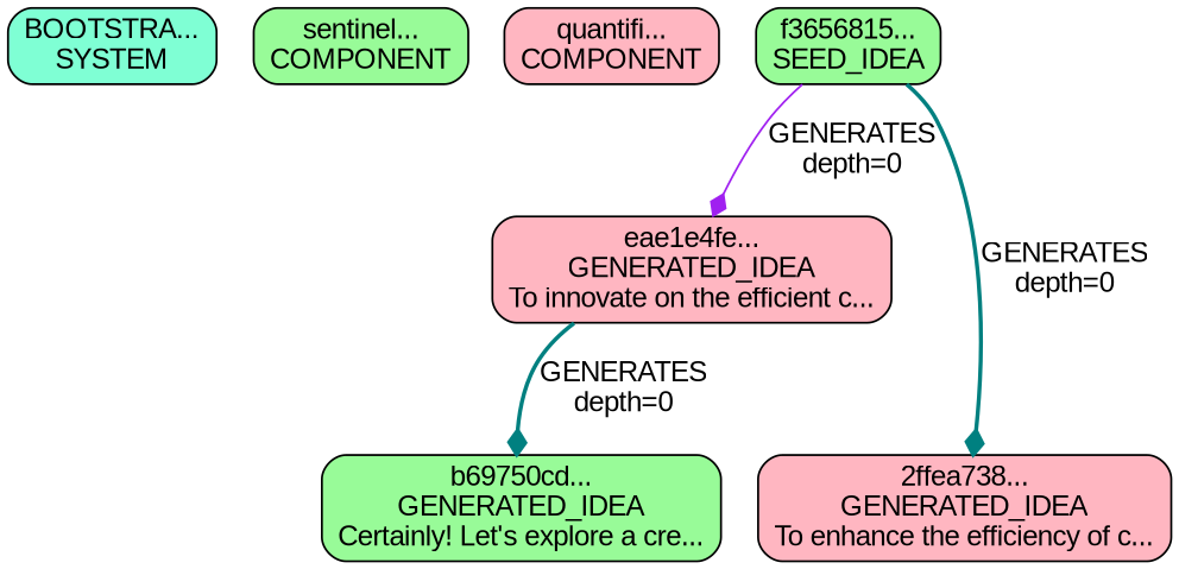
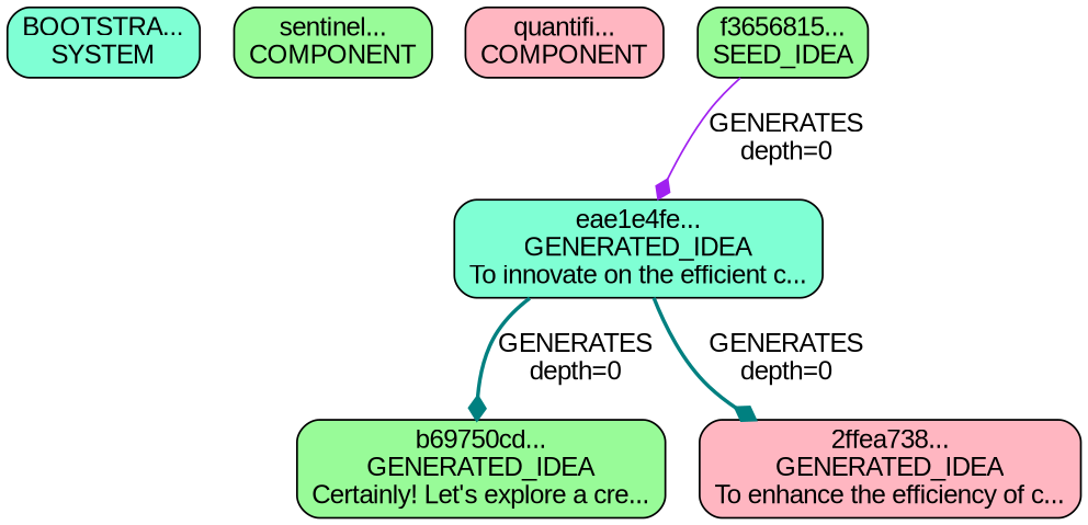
  digraph {
    fontname="Liberation Sans"
    rankdir=TB
    node [fillcolor=palegreen fontname="Liberation Sans" shape=box style="rounded,filled"]
    edge [arrowhead=diamond color=teal fontname="Liberation Sans" style=bold]
    n1 [fillcolor=aquamarine label="BOOTSTRA...\nSYSTEM"]
    n2 [label="sentinel...\nCOMPONENT"]
    n3 [fillcolor=lightpink label="quantifi...\nCOMPONENT"]
    n4 [label="f3656815...\nSEED_IDEA"]
-   n5 [fillcolor=lightpink label="eae1e4fe...\nGENERATED_IDEA\nTo innovate on the efficient c..."]
+   n5 [fillcolor=aquamarine label="eae1e4fe...\nGENERATED_IDEA\nTo innovate on the efficient c..."]
    n6 [fillcolor=lightpink label="2ffea738...\nGENERATED_IDEA\nTo enhance the efficiency of c..."]
    n7 [label="b69750cd...\nGENERATED_IDEA\nCertainly! Let's explore a cre..."]
    n4 -> n5 [color=purple label="GENERATES\ndepth=0" style=solid]
-   n4 -> n6 [label="GENERATES\ndepth=0"]
+   n5 -> n6 [label="GENERATES\ndepth=0"]
    n5 -> n7 [label="GENERATES\ndepth=0"]
  }
